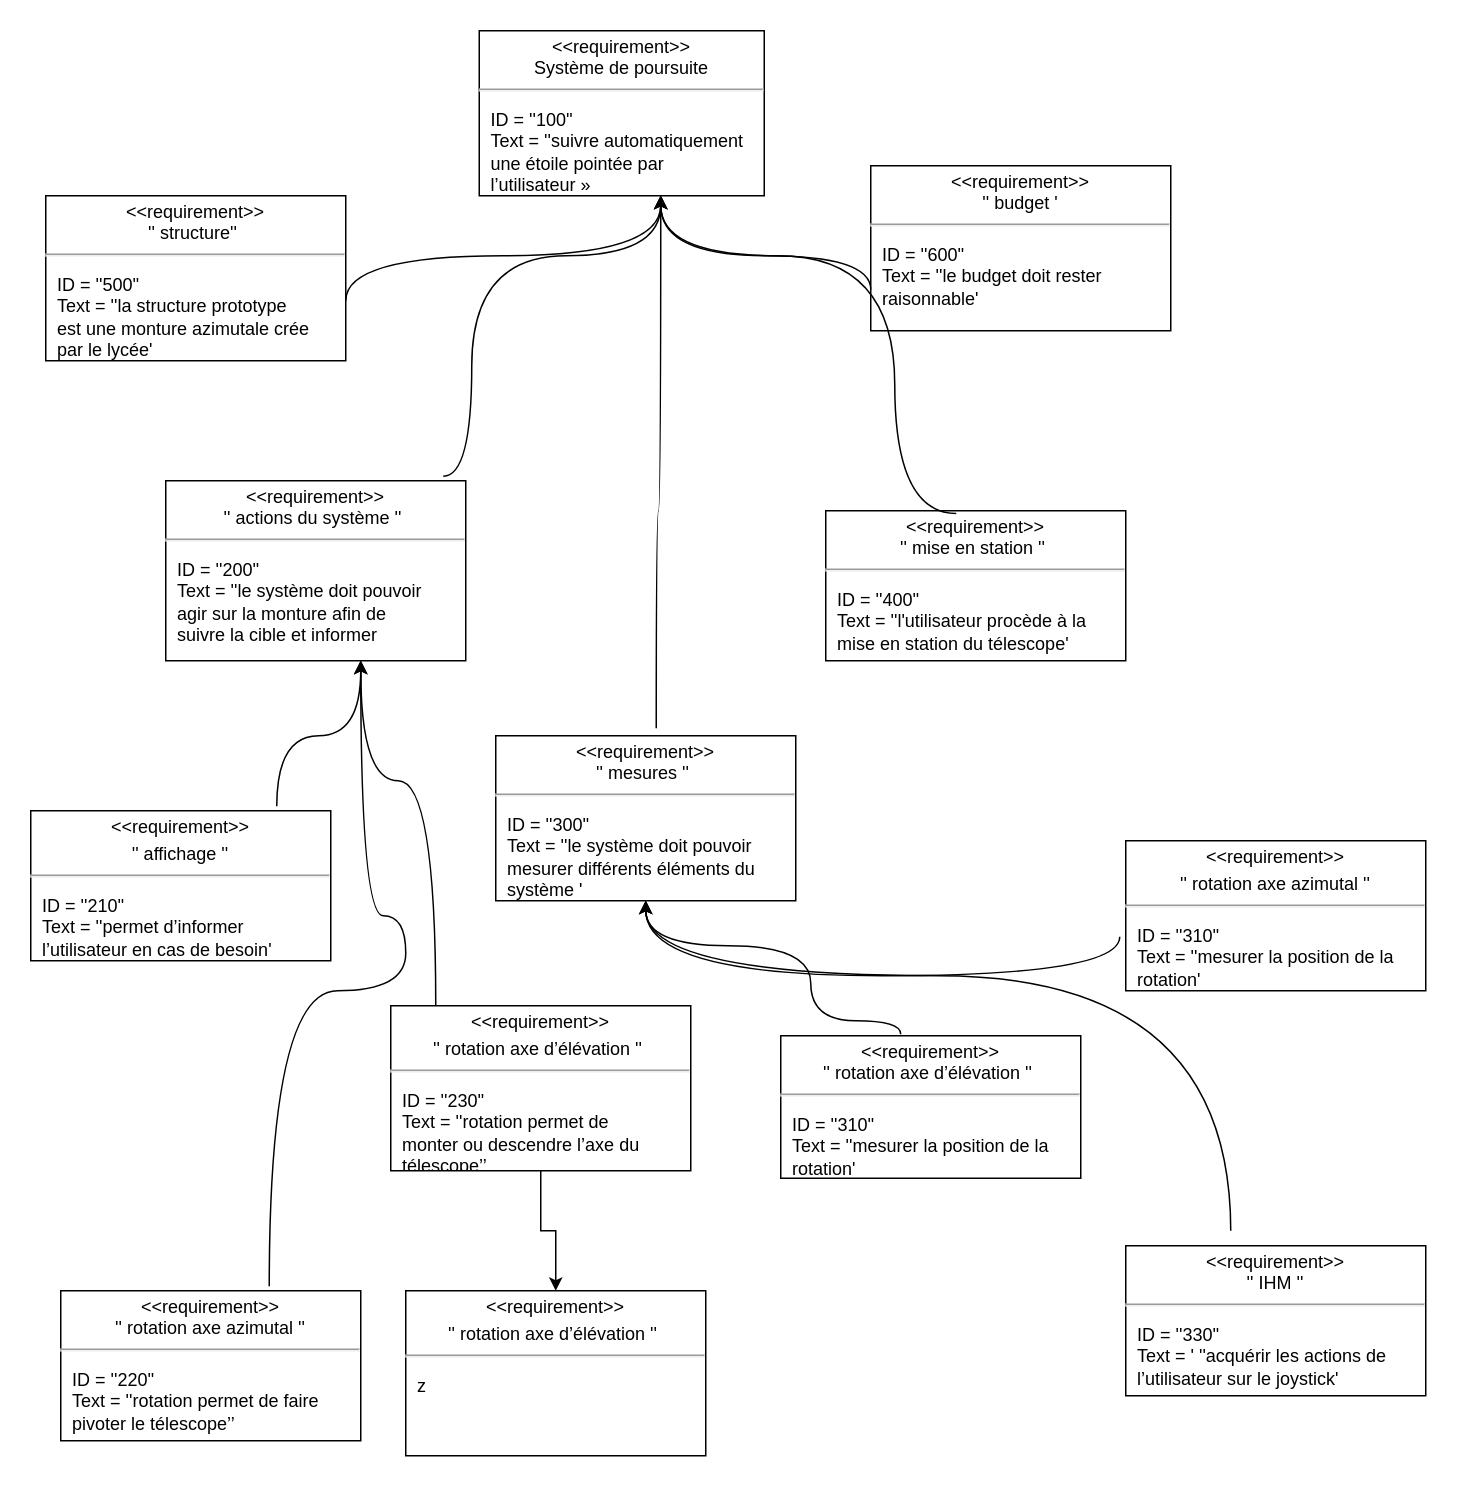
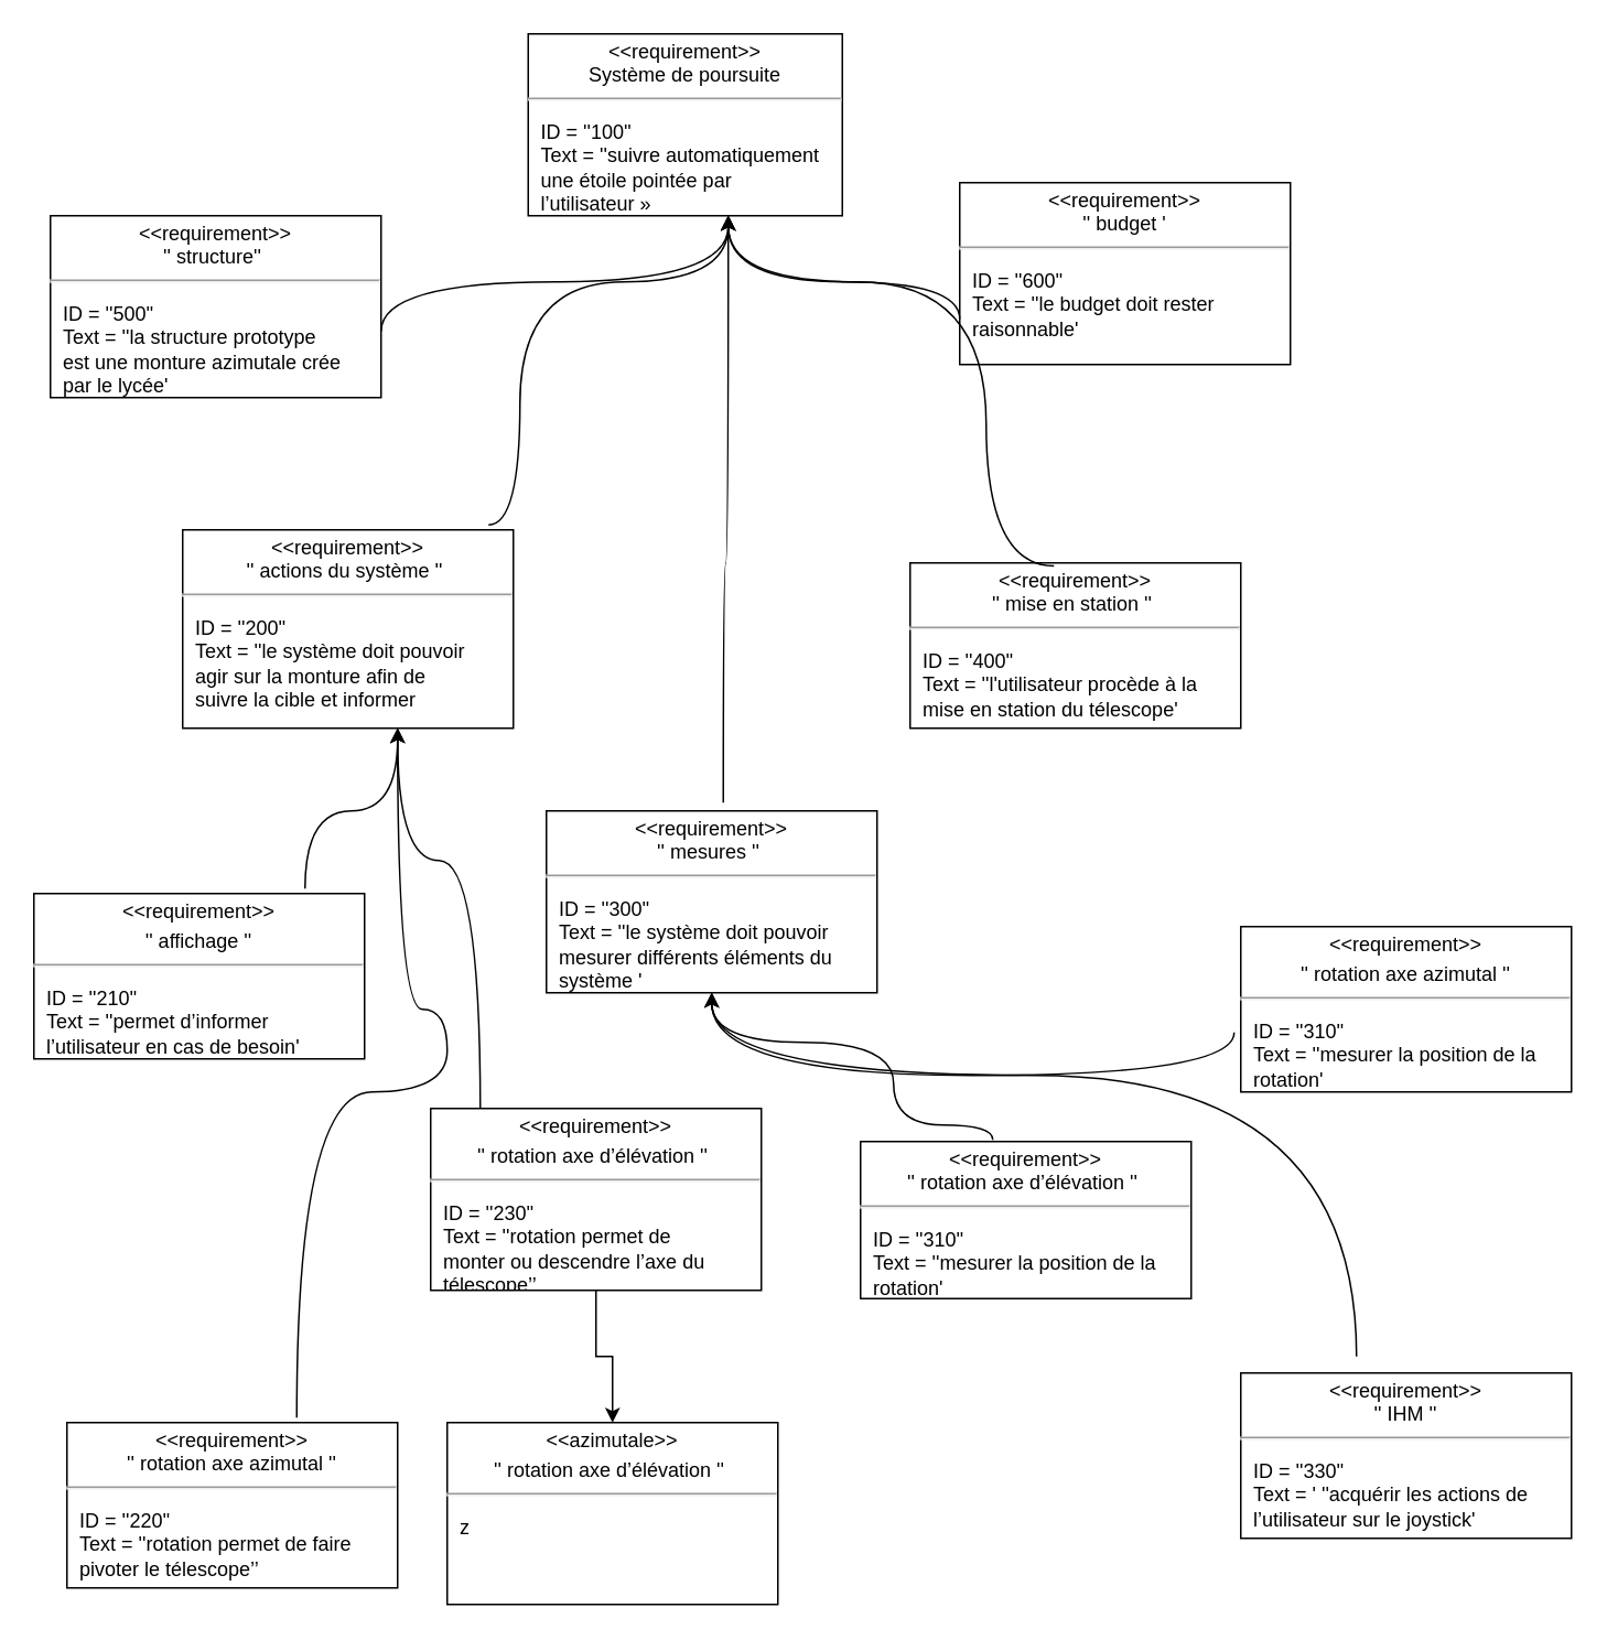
  <mxCell id="0" />
  <mxCell id="1" parent="0" />
  <mxCell id="2" value="&lt;p style=&quot;margin: 0px ; margin-top: 4px ; text-align: center&quot;&gt;&amp;lt;&amp;lt;requirement&amp;gt;&amp;gt;&lt;br&gt;Système de poursuite&lt;br&gt;&lt;/p&gt;&lt;hr&gt;&lt;p&gt;&lt;/p&gt;&lt;p style=&quot;margin: 0px ; margin-left: 8px ; text-align: left&quot;&gt;ID = ''100''&lt;br/&gt;Text = ''suivre automatiquement&lt;br/&gt;une étoile pointée par&lt;br/&gt;l’utilisateur »&lt;br&gt;&lt;/p&gt;" style="shape=rect;overflow=fill;html=1;whiteSpace=wrap;align=center;" vertex="1" parent="1"><mxGeometry x="319" y="20" width="190" height="110" as="geometry" /></mxCell>
  <mxCell id="3" value="&lt;p style=&quot;margin: 0px ; margin-top: 4px ; text-align: center&quot;&gt;&amp;lt;&amp;lt;requirement&amp;gt;&amp;gt;&lt;br&gt;'' structure''&amp;nbsp;&lt;br&gt;&lt;/p&gt;&lt;hr&gt;&lt;p&gt;&lt;/p&gt;&lt;p style=&quot;margin: 0px ; margin-left: 8px ; text-align: left&quot;&gt;ID = ''500''&lt;br/&gt;Text = ''la structure prototype&lt;br/&gt;est une monture azimutale crée&lt;br/&gt;par le lycée'&amp;nbsp;&lt;br&gt;&lt;br&gt;&lt;/p&gt;" style="shape=rect;overflow=fill;html=1;whiteSpace=wrap;align=center;" vertex="1" parent="1"><mxGeometry x="30" y="130" width="200" height="110" as="geometry" /></mxCell>
  <mxCell id="4" value="" style="curved=1;endArrow=classic;html=1;rounded=0;edgeStyle=orthogonalEdgeStyle;exitX=1;exitY=0.636;exitDx=0;exitDy=0;exitPerimeter=0;" edge="1" parent="1" source="3"><mxGeometry width="50" height="50" relative="1" as="geometry"><mxPoint x="390" y="170" as="sourcePoint" /><mxPoint x="440" y="130" as="targetPoint" /><Array as="points"><mxPoint x="230" y="170" /><mxPoint x="440" y="170" /></Array></mxGeometry></mxCell>
  <mxCell id="5" value="&lt;p style=&quot;margin: 0px ; margin-top: 4px ; text-align: center&quot;&gt;&amp;lt;&amp;lt;requirement&amp;gt;&amp;gt;&lt;br&gt;'' budget '&lt;br&gt;&lt;/p&gt;&lt;hr&gt;&lt;p&gt;&lt;/p&gt;&lt;p style=&quot;margin: 0px ; margin-left: 8px ; text-align: left&quot;&gt;ID = ''600''&lt;br/&gt;Text = ''le budget doit rester&lt;br/&gt;raisonnable'&amp;nbsp;&lt;br&gt;&lt;/p&gt;" style="shape=rect;overflow=fill;html=1;whiteSpace=wrap;align=center;" vertex="1" parent="1"><mxGeometry x="580" y="110" width="200" height="110" as="geometry" /></mxCell>
  <mxCell id="6" value="" style="curved=1;endArrow=classic;html=1;rounded=0;edgeStyle=orthogonalEdgeStyle;exitX=0;exitY=0.75;exitDx=0;exitDy=0;" edge="1" parent="1" source="5"><mxGeometry width="50" height="50" relative="1" as="geometry"><mxPoint x="390" y="170" as="sourcePoint" /><mxPoint x="440" y="130" as="targetPoint" /><Array as="points"><mxPoint x="580" y="170" /><mxPoint x="440" y="170" /></Array></mxGeometry></mxCell>
  <mxCell id="7" value="&lt;p style=&quot;margin: 0px ; margin-top: 4px ; text-align: center&quot;&gt;&amp;lt;&amp;lt;requirement&amp;gt;&amp;gt;&lt;br&gt;'' actions du système ''&amp;nbsp;&lt;br&gt;&lt;/p&gt;&lt;hr&gt;&lt;p&gt;&lt;/p&gt;&lt;p style=&quot;margin: 0px ; margin-left: 8px ; text-align: left&quot;&gt;ID = ''200''&lt;br/&gt;Text = ''le système doit pouvoir&lt;br/&gt;agir sur la monture afin de&lt;br/&gt;suivre la cible et informer&lt;br&gt;&lt;/p&gt;" style="shape=rect;overflow=fill;html=1;whiteSpace=wrap;align=center;" vertex="1" parent="1"><mxGeometry x="110" y="320" width="200" height="120" as="geometry" /></mxCell>
  <mxCell id="8" value="" style="curved=1;endArrow=classic;html=1;rounded=0;edgeStyle=orthogonalEdgeStyle;exitX=0.925;exitY=-0.025;exitDx=0;exitDy=0;exitPerimeter=0;" edge="1" parent="1" source="7"><mxGeometry width="50" height="50" relative="1" as="geometry"><mxPoint x="314" y="365" as="sourcePoint" /><mxPoint x="440" y="130" as="targetPoint" /><Array as="points"><mxPoint x="314" y="317" /><mxPoint x="314" y="170" /><mxPoint x="440" y="170" /></Array></mxGeometry></mxCell>
  <mxCell id="9" value="&lt;p style=&quot;margin: 0px ; margin-top: 4px ; text-align: center&quot;&gt;&amp;lt;&amp;lt;requirement&amp;gt;&amp;gt;&lt;br&gt;'' mise en station ''&amp;nbsp;&lt;br&gt;&lt;/p&gt;&lt;hr&gt;&lt;p&gt;&lt;/p&gt;&lt;p style=&quot;margin: 0px ; margin-left: 8px ; text-align: left&quot;&gt;ID = ''400''&lt;br/&gt;Text = ''l'utilisateur procède à la&lt;br/&gt;mise en station du télescope'&amp;nbsp;&lt;br&gt;&lt;/p&gt;" style="shape=rect;overflow=fill;html=1;whiteSpace=wrap;align=center;" vertex="1" parent="1"><mxGeometry x="550" y="340" width="200" height="100" as="geometry" /></mxCell>
  <mxCell id="10" value="" style="curved=1;endArrow=classic;html=1;rounded=0;edgeStyle=orthogonalEdgeStyle;exitX=0.435;exitY=0.018;exitDx=0;exitDy=0;exitPerimeter=0;" edge="1" parent="1" source="9"><mxGeometry width="50" height="50" relative="1" as="geometry"><mxPoint x="390" y="170" as="sourcePoint" /><mxPoint x="440" y="130" as="targetPoint" /><Array as="points"><mxPoint x="596" y="170" /><mxPoint x="440" y="170" /></Array></mxGeometry></mxCell>
  <mxCell id="11" value="&lt;p style=&quot;margin: 0px ; margin-top: 4px ; text-align: center&quot;&gt;&amp;lt;&amp;lt;requirement&amp;gt;&amp;gt;&lt;br&gt;'' mesures ''&amp;nbsp;&lt;br&gt;&lt;/p&gt;&lt;hr&gt;&lt;p&gt;&lt;/p&gt;&lt;p style=&quot;margin: 0px ; margin-left: 8px ; text-align: left&quot;&gt;ID = ''300''&lt;br/&gt;Text = ''le système doit pouvoir&lt;br/&gt;mesurer différents éléments du&lt;br/&gt;système '&lt;br&gt;&lt;/p&gt;" style="shape=rect;overflow=fill;html=1;whiteSpace=wrap;align=center;" vertex="1" parent="1"><mxGeometry x="330" y="490" width="200" height="110" as="geometry" /></mxCell>
  <mxCell id="12" value="" style="curved=1;endArrow=classic;html=1;rounded=0;edgeStyle=orthogonalEdgeStyle;exitX=0.535;exitY=-0.045;exitDx=0;exitDy=0;exitPerimeter=0;" edge="1" parent="1" source="11"><mxGeometry width="50" height="50" relative="1" as="geometry"><mxPoint x="390" y="340" as="sourcePoint" /><mxPoint x="440" y="130" as="targetPoint" /><Array as="points"><mxPoint x="437" y="340" /><mxPoint x="440" y="340" /></Array></mxGeometry></mxCell>
  <mxCell id="13" value="&lt;p style=&quot;margin: 0px ; margin-top: 4px ; text-align: center&quot;&gt;&amp;lt;&amp;lt;requirement&amp;gt;&amp;gt;&lt;br&gt;&lt;/p&gt;&lt;p style=&quot;margin: 0px ; margin-top: 4px ; text-align: center&quot;&gt;'' affichage ''&lt;br&gt;&lt;/p&gt;&lt;hr&gt;&lt;p&gt;&lt;/p&gt;&lt;p style=&quot;margin: 0px ; margin-left: 8px ; text-align: left&quot;&gt;ID = ''210''&lt;br/&gt;Text = ''permet d’informer&lt;br/&gt;l’utilisateur en cas de besoin'&amp;nbsp;&lt;br&gt;&lt;/p&gt;" style="shape=rect;overflow=fill;html=1;whiteSpace=wrap;align=center;" vertex="1" parent="1"><mxGeometry x="20" y="540" width="200" height="100" as="geometry" /></mxCell>
  <mxCell id="14" value="" style="edgeStyle=orthogonalEdgeStyle;rounded=0;orthogonalLoop=1;jettySize=auto;html=1;" edge="1" parent="1" source="15" target="26"><mxGeometry relative="1" as="geometry" /></mxCell>
  <mxCell id="15" value="&lt;p style=&quot;margin: 0px ; margin-top: 4px ; text-align: center&quot;&gt;&amp;lt;&amp;lt;requirement&amp;gt;&amp;gt;&lt;br&gt;&lt;/p&gt;&lt;p style=&quot;margin: 0px ; margin-top: 4px ; text-align: center&quot;&gt;'' rotation axe d’élévation ''&amp;nbsp;&lt;br&gt;&lt;/p&gt;&lt;hr&gt;&lt;p&gt;&lt;/p&gt;&lt;p style=&quot;margin: 0px ; margin-left: 8px ; text-align: left&quot;&gt;ID = ''230''&lt;br/&gt;Text = ''rotation permet de&lt;br/&gt;monter ou descendre l’axe du&lt;br/&gt;télescope’’&amp;nbsp;&lt;br&gt;&lt;/p&gt;" style="shape=rect;overflow=fill;html=1;whiteSpace=wrap;align=center;" vertex="1" parent="1"><mxGeometry x="260" y="670" width="200" height="110" as="geometry" /></mxCell>
  <mxCell id="16" value="&lt;p style=&quot;margin: 0px ; margin-top: 4px ; text-align: center&quot;&gt;&amp;lt;&amp;lt;requirement&amp;gt;&amp;gt;&lt;br&gt;'' rotation axe azimutal ''&lt;br&gt;&lt;/p&gt;&lt;hr&gt;&lt;p&gt;&lt;/p&gt;&lt;p style=&quot;margin: 0px ; margin-left: 8px ; text-align: left&quot;&gt;ID = ''220''&lt;br/&gt;Text = ''rotation permet de faire&lt;br/&gt;pivoter le télescope’’&amp;nbsp;&lt;br&gt;&lt;/p&gt;" style="shape=rect;overflow=fill;html=1;whiteSpace=wrap;align=center;" vertex="1" parent="1"><mxGeometry x="40" y="860" width="200" height="100" as="geometry" /></mxCell>
  <mxCell id="17" value="&lt;p style=&quot;margin: 0px ; margin-top: 4px ; text-align: center&quot;&gt;&amp;lt;&amp;lt;requirement&amp;gt;&amp;gt;&lt;br&gt;&lt;/p&gt;&lt;p style=&quot;margin: 0px ; margin-top: 4px ; text-align: center&quot;&gt;'' rotation axe azimutal ''&lt;br&gt;&lt;/p&gt;&lt;hr&gt;&lt;p&gt;&lt;/p&gt;&lt;p style=&quot;margin: 0px ; margin-left: 8px ; text-align: left&quot;&gt;ID = ''310''&lt;br/&gt;Text = ''mesurer la position de la&lt;br/&gt;rotation'&lt;br&gt;&lt;/p&gt;" style="shape=rect;overflow=fill;html=1;whiteSpace=wrap;align=center;" vertex="1" parent="1"><mxGeometry x="750" y="560" width="200" height="100" as="geometry" /></mxCell>
  <mxCell id="18" value="&lt;p style=&quot;margin: 0px ; margin-top: 4px ; text-align: center&quot;&gt;&amp;lt;&amp;lt;requirement&amp;gt;&amp;gt;&lt;br&gt;'' rotation axe d’élévation ''&amp;nbsp;&lt;br&gt;&lt;/p&gt;&lt;hr&gt;&lt;p&gt;&lt;/p&gt;&lt;p style=&quot;margin: 0px ; margin-left: 8px ; text-align: left&quot;&gt;ID = ''310''&lt;br/&gt;Text = ''mesurer la position de la&lt;br/&gt;rotation'&lt;br&gt;&lt;/p&gt;" style="shape=rect;overflow=fill;html=1;whiteSpace=wrap;align=center;" vertex="1" parent="1"><mxGeometry x="520" y="690" width="200" height="95" as="geometry" /></mxCell>
  <mxCell id="19" value="&lt;p style=&quot;margin: 0px ; margin-top: 4px ; text-align: center&quot;&gt;&amp;lt;&amp;lt;requirement&amp;gt;&amp;gt;&lt;br&gt;'' IHM ''&lt;br&gt;&lt;/p&gt;&lt;hr&gt;&lt;p&gt;&lt;/p&gt;&lt;p style=&quot;margin: 0px ; margin-left: 8px ; text-align: left&quot;&gt;ID = ''330''&lt;br/&gt;Text = ' ''acquérir les actions de&lt;br/&gt;l’utilisateur sur le joystick'&amp;nbsp;&lt;br&gt;&lt;/p&gt;" style="shape=rect;overflow=fill;html=1;whiteSpace=wrap;align=center;" vertex="1" parent="1"><mxGeometry x="750" y="830" width="200" height="100" as="geometry" /></mxCell>
  <mxCell id="20" value="" style="curved=1;endArrow=classic;html=1;rounded=0;edgeStyle=orthogonalEdgeStyle;exitX=0.82;exitY=-0.03;exitDx=0;exitDy=0;exitPerimeter=0;" edge="1" parent="1" source="13"><mxGeometry width="50" height="50" relative="1" as="geometry"><mxPoint x="180" y="530" as="sourcePoint" /><mxPoint x="240" y="440" as="targetPoint" /><Array as="points"><mxPoint x="184" y="490" /><mxPoint x="240" y="490" /></Array></mxGeometry></mxCell>
  <mxCell id="21" value="" style="curved=1;endArrow=classic;html=1;rounded=0;edgeStyle=orthogonalEdgeStyle;exitX=0.15;exitY=0;exitDx=0;exitDy=0;exitPerimeter=0;" edge="1" parent="1" source="15"><mxGeometry width="50" height="50" relative="1" as="geometry"><mxPoint x="240" y="520" as="sourcePoint" /><mxPoint x="240" y="440" as="targetPoint" /><Array as="points"><mxPoint x="290" y="520" /><mxPoint x="240" y="520" /></Array></mxGeometry></mxCell>
  <mxCell id="22" value="" style="curved=1;endArrow=classic;html=1;rounded=0;edgeStyle=orthogonalEdgeStyle;exitX=0.695;exitY=-0.03;exitDx=0;exitDy=0;exitPerimeter=0;" edge="1" parent="1" source="16"><mxGeometry width="50" height="50" relative="1" as="geometry"><mxPoint x="390" y="660" as="sourcePoint" /><mxPoint x="240" y="440" as="targetPoint" /><Array as="points"><mxPoint x="179" y="660" /><mxPoint x="270" y="660" /><mxPoint x="270" y="610" /><mxPoint x="240" y="610" /></Array></mxGeometry></mxCell>
  <mxCell id="23" value="" style="curved=1;endArrow=classic;html=1;rounded=0;edgeStyle=orthogonalEdgeStyle;exitX=0.4;exitY=-0.011;exitDx=0;exitDy=0;exitPerimeter=0;" edge="1" parent="1" source="18" target="11"><mxGeometry width="50" height="50" relative="1" as="geometry"><mxPoint x="490" y="680" as="sourcePoint" /><mxPoint x="540" y="630" as="targetPoint" /><Array as="points"><mxPoint x="600" y="680" /><mxPoint x="540" y="680" /><mxPoint x="540" y="630" /><mxPoint x="430" y="630" /></Array></mxGeometry></mxCell>
  <mxCell id="24" value="" style="curved=1;endArrow=classic;html=1;rounded=0;edgeStyle=orthogonalEdgeStyle;exitX=-0.02;exitY=0.64;exitDx=0;exitDy=0;exitPerimeter=0;" edge="1" parent="1" source="17"><mxGeometry width="50" height="50" relative="1" as="geometry"><mxPoint x="380" y="650" as="sourcePoint" /><mxPoint x="430" y="600" as="targetPoint" /><Array as="points"><mxPoint x="746" y="650" /><mxPoint x="430" y="650" /></Array></mxGeometry></mxCell>
  <mxCell id="25" value="" style="curved=1;endArrow=classic;html=1;rounded=0;edgeStyle=orthogonalEdgeStyle;" edge="1" parent="1"><mxGeometry width="50" height="50" relative="1" as="geometry"><mxPoint x="820" y="820" as="sourcePoint" /><mxPoint x="430" y="600" as="targetPoint" /><Array as="points"><mxPoint x="430" y="650" /><mxPoint x="380" y="600" /></Array></mxGeometry></mxCell>
- <mxCell id="26" value="&lt;p style=&quot;margin: 0px ; margin-top: 4px ; text-align: center&quot;&gt;&amp;lt;&amp;lt;requirement&amp;gt;&amp;gt;&lt;br&gt;&lt;/p&gt;&lt;p style=&quot;margin: 0px ; margin-top: 4px ; text-align: center&quot;&gt;'' rotation axe d’élévation ''&amp;nbsp;&lt;br&gt;&lt;/p&gt;&lt;hr&gt;&lt;p&gt;&lt;/p&gt;&lt;p style=&quot;margin: 0px ; margin-left: 8px ; text-align: left&quot;&gt;z&lt;/p&gt;" style="shape=rect;overflow=fill;html=1;whiteSpace=wrap;align=center;" vertex="1" parent="1"><mxGeometry x="270" y="860" width="200" height="110" as="geometry" /></mxCell>
+ <mxCell id="26" value="&lt;p style=&quot;margin: 0px ; margin-top: 4px ; text-align: center&quot;&gt;&amp;lt;&amp;lt;azimutale&amp;gt;&amp;gt;&lt;br&gt;&lt;/p&gt;&lt;p style=&quot;margin: 0px ; margin-top: 4px ; text-align: center&quot;&gt;'' rotation axe d’élévation ''&amp;nbsp;&lt;br&gt;&lt;/p&gt;&lt;hr&gt;&lt;p&gt;&lt;/p&gt;&lt;p style=&quot;margin: 0px ; margin-left: 8px ; text-align: left&quot;&gt;z&lt;/p&gt;" style="shape=rect;overflow=fill;html=1;whiteSpace=wrap;align=center;" vertex="1" parent="1"><mxGeometry x="270" y="860" width="200" height="110" as="geometry" /></mxCell>
